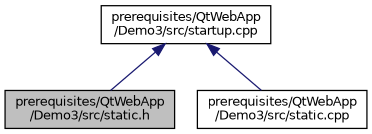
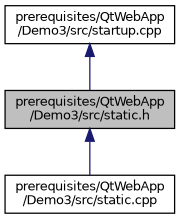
  digraph {
    fontname="DejaVu Sans"
    node [color=black fillcolor=white fontname="DejaVu Sans" fontsize=10 shape=record style=filled]
    edge [color=midnightblue dir=back fontname="DejaVu Sans" fontsize=10 labelfontname=Helvetica labelfontsize=10 style=solid]
    n1 [fillcolor=grey75 fontcolor=black height=0.2 label="prerequisites/QtWebApp\l/Demo3/src/static.h" width=0.4]
    n2 [height=0.2 label="prerequisites/QtWebApp\l/Demo3/src/static.cpp" width=0.4]
    n3 [height=0.2 label="prerequisites/QtWebApp\l/Demo3/src/startup.cpp" width=0.4]
-   n3 -> n2
+   n1 -> n2
    n3 -> n1
  }
